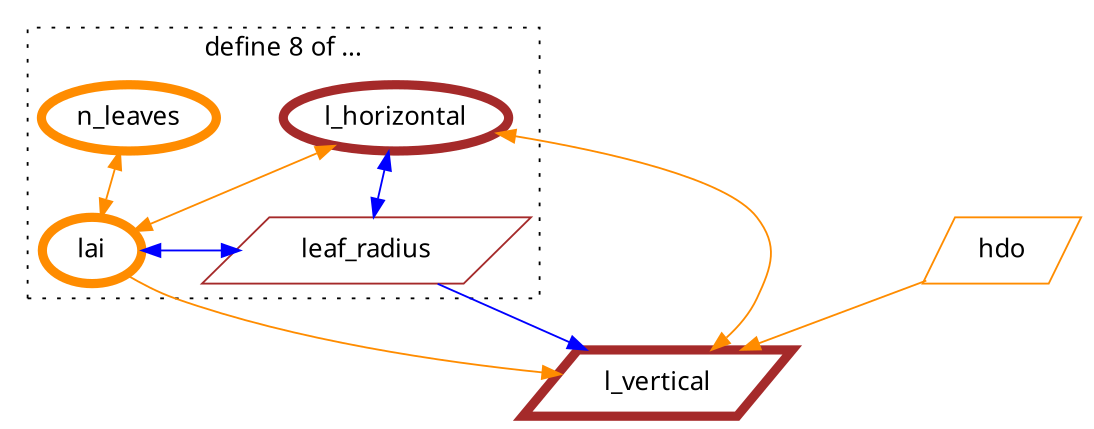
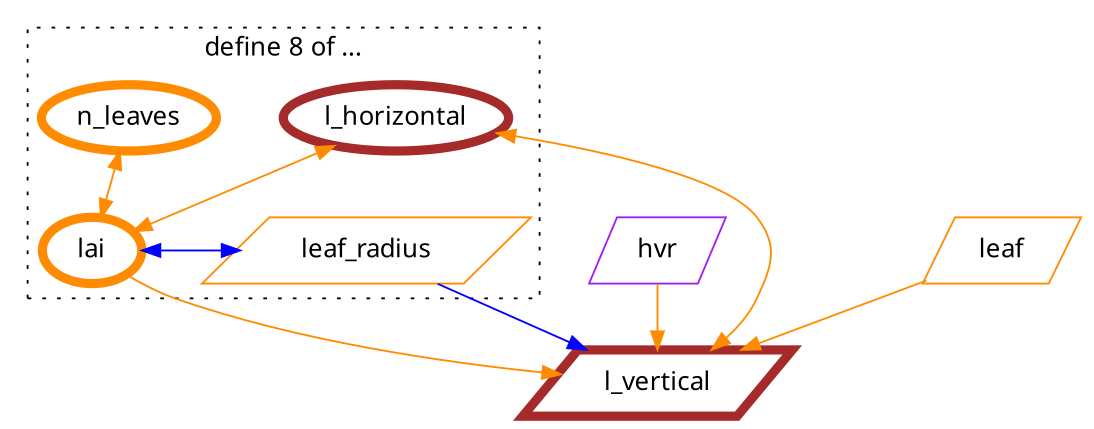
  digraph {
    fontname="sans-serif"
    nodesep=0.5
    ranksep=0.5
    node [color=darkorange fontname="sans-serif" penwidth=5 shape=parallelogram]
    edge [color=darkorange dir=both fontname="sans-serif"]
    n_leaves [shape=ellipse]
    l_horizontal [color=brown shape=ellipse]
    lai [shape=ellipse]
-   leaf_radius [color=brown penwidth=""]
+   leaf_radius [penwidth=""]
    l_vertical [color=brown]
-   hdo [penwidth=""]
+   hdo [label=leaf penwidth=""]
+   hvr [color=purple penwidth=""]
    subgraph cluster_1 {
      label="define 8 of ..."
      style=dotted
      subgraph sub_2 {
        label="define 3 of ..."
        rank=same
        style=dotted
        n_leaves
        l_horizontal
      }
      subgraph sub_3 {
        label="define 3 of ..."
        rank=same
        style=dotted
        lai
        leaf_radius
      }
    }
-   l_horizontal -> leaf_radius [color=blue]
    lai -> n_leaves
    lai -> l_horizontal
    lai -> l_vertical [dir=""]
    leaf_radius -> lai [color=blue]
    leaf_radius -> l_vertical [color=blue dir=""]
    l_vertical -> l_horizontal
    hdo -> l_vertical [dir=""]
+   hvr -> l_vertical [dir=""]
  }
